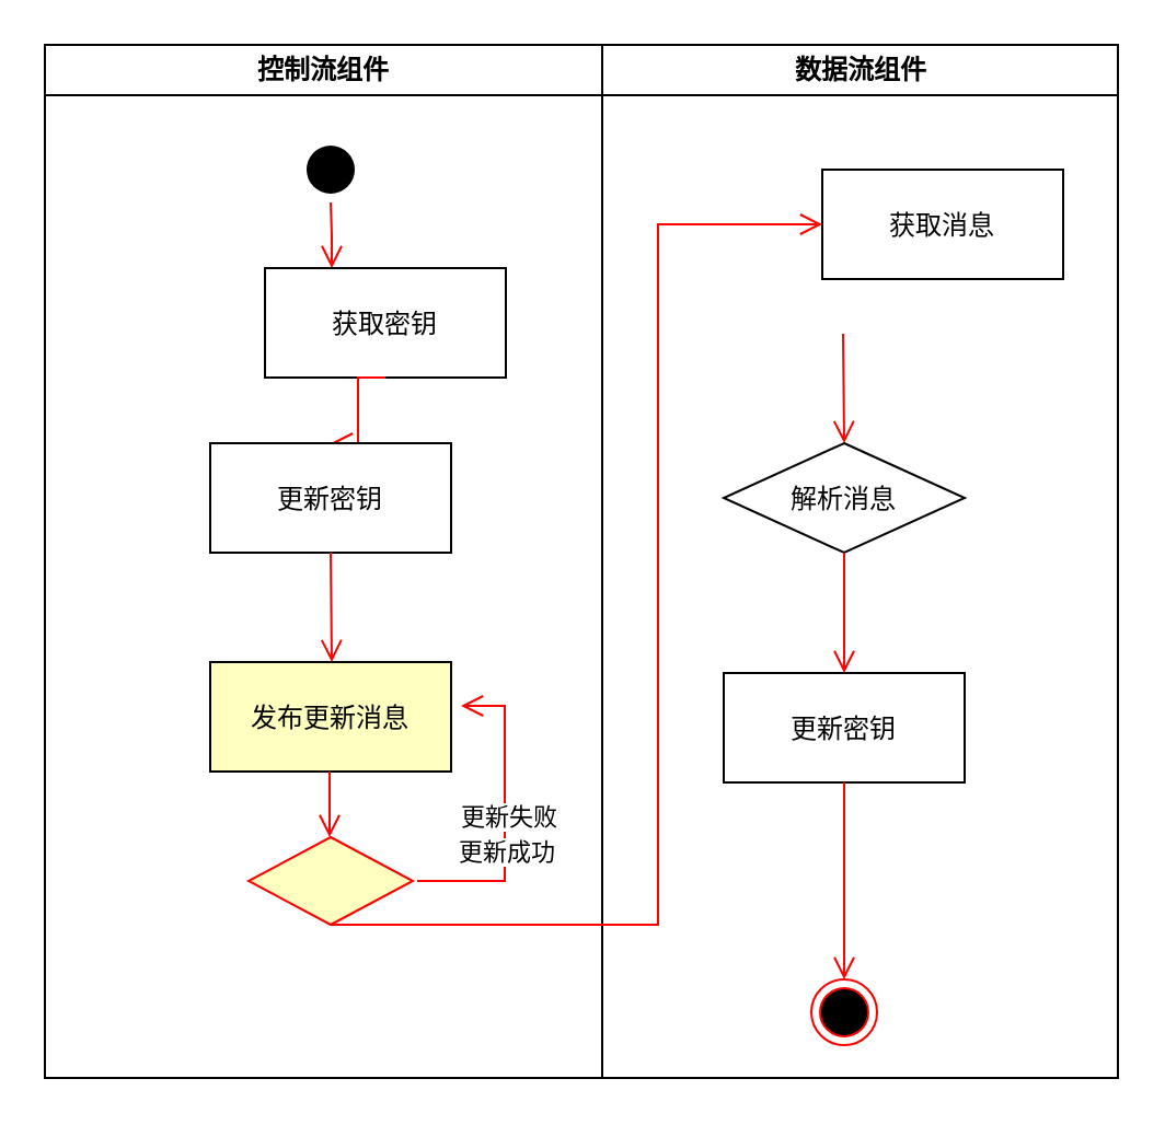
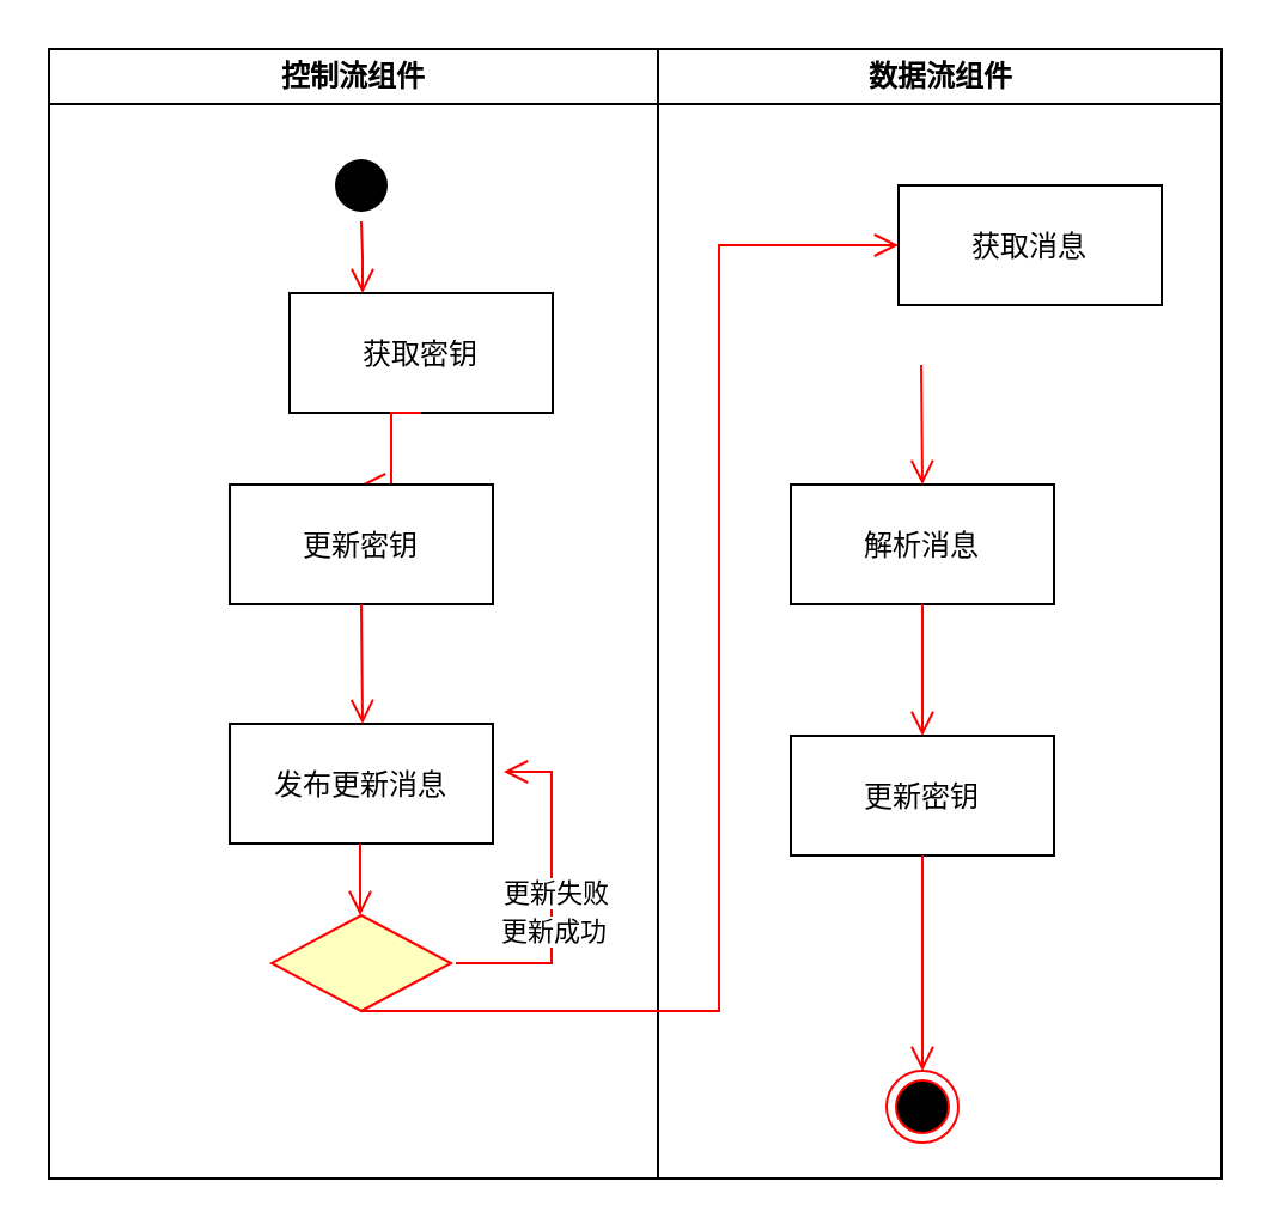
  <mxCell id="0" />
  <mxCell id="1" parent="0" />
  <mxCell id="2" value="控制流组件" style="swimlane;whiteSpace=wrap" vertex="1" parent="1"><mxGeometry x="20" y="20" width="254.5" height="472" as="geometry" /></mxCell>
  <mxCell id="3" value="" style="ellipse;shape=startState;fillColor=#000000;strokeColor=none;" vertex="1" parent="2"><mxGeometry x="115.5" y="42" width="30" height="30" as="geometry" /></mxCell>
  <mxCell id="4" value="" style="edgeStyle=elbowEdgeStyle;elbow=horizontal;verticalAlign=bottom;endArrow=open;endSize=8;strokeColor=#FF0000;endFill=1;rounded=0" edge="1" parent="2" source="3" target="5"><mxGeometry x="100" y="40" as="geometry"><mxPoint x="15" y="200" as="targetPoint" /></mxGeometry></mxCell>
  <mxCell id="5" value="获取密钥" style="" vertex="1" parent="2"><mxGeometry x="100.5" y="102" width="110" height="50" as="geometry" /></mxCell>
  <mxCell id="6" value="" style="edgeStyle=elbowEdgeStyle;elbow=horizontal;verticalAlign=bottom;endArrow=open;endSize=8;strokeColor=#FF0000;endFill=1;rounded=0;entryX=0.5;entryY=0;entryDx=0;entryDy=0;exitX=0.5;exitY=1;exitDx=0;exitDy=0;" edge="1" parent="2" source="5"><mxGeometry x="100" y="40" as="geometry"><mxPoint x="130.5" y="182" as="targetPoint" /><mxPoint x="130" y="202" as="sourcePoint" /></mxGeometry></mxCell>
  <mxCell id="7" value="更新密钥" style="" vertex="1" parent="2"><mxGeometry x="75.5" y="182" width="110" height="50" as="geometry" /></mxCell>
- <mxCell id="8" value="发布更新消息" style="fillColor=#ffffc0;" vertex="1" parent="2"><mxGeometry x="75.5" y="282" width="110" height="50" as="geometry" /></mxCell>
+ <mxCell id="8" value="发布更新消息" style="" vertex="1" parent="2"><mxGeometry x="75.5" y="282" width="110" height="50" as="geometry" /></mxCell>
  <mxCell id="9" value="" style="edgeStyle=elbowEdgeStyle;elbow=horizontal;verticalAlign=bottom;endArrow=open;endSize=8;strokeColor=#FF0000;endFill=1;rounded=0;entryX=0.5;entryY=0;entryDx=0;entryDy=0;exitX=0.5;exitY=1;exitDx=0;exitDy=0;" edge="1" parent="2" source="7" target="8"><mxGeometry x="100" y="40" as="geometry"><mxPoint x="140.5" y="192" as="targetPoint" /><mxPoint x="140.5" y="162" as="sourcePoint" /></mxGeometry></mxCell>
  <mxCell id="10" value="" style="rhombus;whiteSpace=wrap;html=1;fontColor=#000000;fillColor=#ffffc0;strokeColor=#ff0000;" vertex="1" parent="2"><mxGeometry x="93" y="362" width="75" height="40" as="geometry" /></mxCell>
  <mxCell id="11" value="" style="edgeStyle=elbowEdgeStyle;elbow=horizontal;verticalAlign=bottom;endArrow=open;endSize=8;strokeColor=#FF0000;endFill=1;rounded=0;exitX=0.5;exitY=1;exitDx=0;exitDy=0;" edge="1" parent="2"><mxGeometry x="-64.5" y="-88" as="geometry"><mxPoint x="130.5" y="362" as="targetPoint" /><mxPoint x="130" y="332" as="sourcePoint" /></mxGeometry></mxCell>
  <mxCell id="12" value="数据流组件" style="swimlane;whiteSpace=wrap" vertex="1" parent="1"><mxGeometry x="274.5" y="20" width="235.5" height="472" as="geometry" /></mxCell>
  <mxCell id="13" value="获取消息" style="" vertex="1" parent="12"><mxGeometry x="100.5" y="57" width="110" height="50" as="geometry" /></mxCell>
  <mxCell id="14" value="更新密钥" style="" vertex="1" parent="12"><mxGeometry x="55.5" y="287" width="110" height="50" as="geometry" /></mxCell>
  <mxCell id="15" value="" style="ellipse;shape=endState;fillColor=#000000;strokeColor=#ff0000" vertex="1" parent="12"><mxGeometry x="95.5" y="427" width="30" height="30" as="geometry" /></mxCell>
  <mxCell id="16" value="" style="edgeStyle=elbowEdgeStyle;elbow=horizontal;verticalAlign=bottom;endArrow=open;endSize=8;strokeColor=#FF0000;endFill=1;rounded=0;entryX=0.5;entryY=0;entryDx=0;entryDy=0;exitX=0.5;exitY=1;exitDx=0;exitDy=0;" edge="1" parent="12" source="14" target="15"><mxGeometry x="-180" y="40" as="geometry"><mxPoint x="-125" y="477" as="targetPoint" /><mxPoint x="-125" y="427" as="sourcePoint" /></mxGeometry></mxCell>
- <mxCell id="17" value="解析消息" style="rhombus;" vertex="1" parent="12"><mxGeometry x="55.5" y="182" width="110" height="50" as="geometry" /></mxCell>
+ <mxCell id="17" value="解析消息" style="" vertex="1" parent="12"><mxGeometry x="55.5" y="182" width="110" height="50" as="geometry" /></mxCell>
  <mxCell id="18" value="" style="edgeStyle=elbowEdgeStyle;elbow=horizontal;verticalAlign=bottom;endArrow=open;endSize=8;strokeColor=#FF0000;endFill=1;rounded=0;entryX=0.5;entryY=0;entryDx=0;entryDy=0;exitX=0.5;exitY=1;exitDx=0;exitDy=0;" edge="1" parent="12"><mxGeometry x="-344.5" y="-88" as="geometry"><mxPoint x="110" y="182" as="targetPoint" /><mxPoint x="110" y="132" as="sourcePoint" /></mxGeometry></mxCell>
  <mxCell id="19" value="" style="edgeStyle=elbowEdgeStyle;elbow=horizontal;verticalAlign=bottom;endArrow=open;endSize=8;strokeColor=#FF0000;endFill=1;rounded=0;entryX=0.5;entryY=0;entryDx=0;entryDy=0;exitX=0.5;exitY=1;exitDx=0;exitDy=0;" edge="1" parent="12" source="17"><mxGeometry x="-344.5" y="-88" as="geometry"><mxPoint x="110" y="287" as="targetPoint" /><mxPoint x="110" y="237" as="sourcePoint" /></mxGeometry></mxCell>
  <mxCell id="20" value="" style="edgeStyle=elbowEdgeStyle;elbow=horizontal;verticalAlign=bottom;endArrow=open;endSize=8;strokeColor=#FF0000;endFill=1;rounded=0;" edge="1" parent="1"><mxGeometry x="-64.5" y="-88" as="geometry"><mxPoint x="210" y="322" as="targetPoint" /><mxPoint x="190" y="402" as="sourcePoint" /><Array as="points"><mxPoint x="230" y="372" /></Array></mxGeometry></mxCell>
  <mxCell id="21" value="更新失败" style="edgeLabel;html=1;align=center;verticalAlign=middle;resizable=0;points=[];" vertex="1" connectable="0" parent="20"><mxGeometry relative="1" as="geometry"><mxPoint x="1" as="offset" /></mxGeometry></mxCell>
  <mxCell id="22" value="" style="edgeStyle=elbowEdgeStyle;elbow=horizontal;verticalAlign=bottom;endArrow=open;endSize=8;strokeColor=#FF0000;endFill=1;rounded=0;exitX=0.5;exitY=1;exitDx=0;exitDy=0;entryX=0;entryY=0.5;entryDx=0;entryDy=0;" edge="1" parent="1" source="10" target="13"><mxGeometry x="-64.5" y="-88" as="geometry"><mxPoint x="320" y="162" as="targetPoint" /><mxPoint x="200" y="412" as="sourcePoint" /><Array as="points"><mxPoint x="300" y="302" /></Array></mxGeometry></mxCell>
  <mxCell id="23" value="更新成功" style="edgeLabel;html=1;align=center;verticalAlign=middle;resizable=0;points=[];" vertex="1" connectable="0" parent="22"><mxGeometry relative="1" as="geometry"><mxPoint x="-70" y="89" as="offset" /></mxGeometry></mxCell>
